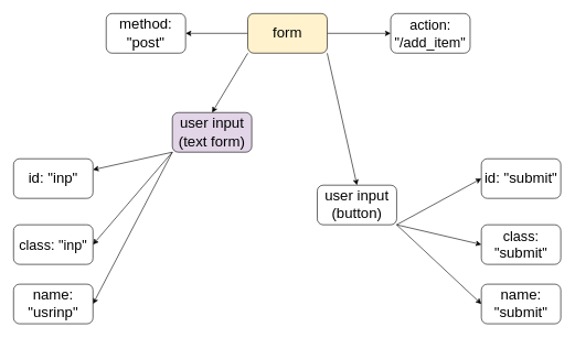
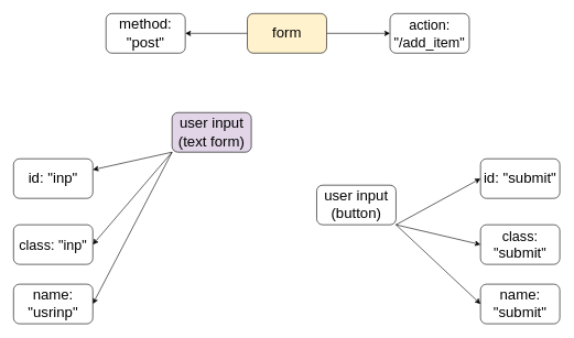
  <mxCell id="0" />
  <mxCell id="1" parent="0" />
  <mxCell id="2" style="edgeStyle=none;html=1;exitX=0;exitY=1;exitDx=0;exitDy=0;fontSize=21;" edge="1" parent="1" source="5" target="6"><mxGeometry relative="1" as="geometry" /></mxCell>
  <mxCell id="3" style="edgeStyle=none;html=1;exitX=0;exitY=1;exitDx=0;exitDy=0;entryX=1;entryY=0.5;entryDx=0;entryDy=0;fontSize=21;" edge="1" parent="1" source="5" target="8"><mxGeometry relative="1" as="geometry" /></mxCell>
  <mxCell id="4" style="edgeStyle=none;html=1;exitX=0;exitY=1;exitDx=0;exitDy=0;entryX=1;entryY=0.5;entryDx=0;entryDy=0;fontSize=21;" edge="1" parent="1" source="5" target="7"><mxGeometry relative="1" as="geometry" /></mxCell>
  <mxCell id="5" value="&lt;font style=&quot;font-size: 22px;&quot;&gt;user input&lt;br&gt;(text form)&lt;br&gt;&lt;/font&gt;" style="rounded=1;whiteSpace=wrap;html=1;fillColor=#e1d5e7;" vertex="1" parent="1"><mxGeometry x="260" y="170" width="120" height="60" as="geometry" /></mxCell>
  <mxCell id="6" value="&lt;font style=&quot;font-size: 22px;&quot;&gt;id: &quot;inp&quot;&lt;/font&gt;" style="whiteSpace=wrap;html=1;rounded=1;" vertex="1" parent="1"><mxGeometry y="240" width="120" height="60" as="geometry" x="20" /></mxCell>
  <mxCell id="7" value="name: &quot;usrinp&quot;" style="whiteSpace=wrap;html=1;rounded=1;fontSize=22;" vertex="1" parent="1"><mxGeometry y="430" width="120" height="60" as="geometry" x="20" /></mxCell>
  <mxCell id="8" value="&lt;font style=&quot;font-size: 21px;&quot;&gt;class: &quot;inp&quot;&lt;/font&gt;" style="whiteSpace=wrap;html=1;rounded=1;" vertex="1" parent="1"><mxGeometry y="340" width="120" height="60" as="geometry" x="20" /></mxCell>
  <mxCell id="9" value="" style="edgeStyle=none;html=1;fontSize=22;" edge="1" parent="1" source="13" target="14"><mxGeometry relative="1" as="geometry" /></mxCell>
  <mxCell id="10" value="" style="edgeStyle=none;html=1;fontSize=22;" edge="1" parent="1" source="13" target="15"><mxGeometry relative="1" as="geometry" /></mxCell>
- <mxCell id="11" style="edgeStyle=none;html=1;exitX=0;exitY=1;exitDx=0;exitDy=0;entryX=0.5;entryY=0;entryDx=0;entryDy=0;fontSize=21;" edge="1" parent="1" source="13" target="5"><mxGeometry relative="1" as="geometry" /></mxCell>
- <mxCell id="12" style="edgeStyle=none;html=1;exitX=1;exitY=1;exitDx=0;exitDy=0;entryX=0.5;entryY=0;entryDx=0;entryDy=0;fontSize=21;" edge="1" parent="1" source="13" target="19"><mxGeometry relative="1" as="geometry" /></mxCell>
  <mxCell id="13" value="&lt;font style=&quot;font-size: 22px;&quot;&gt;form&lt;br&gt;&lt;/font&gt;" style="rounded=1;whiteSpace=wrap;html=1;fillColor=#fff2cc;" vertex="1" parent="1"><mxGeometry x="374" y="20" width="120" height="60" as="geometry" /></mxCell>
  <mxCell id="14" value="&lt;font style=&quot;font-size: 22px;&quot;&gt;method: &quot;post&quot;&lt;/font&gt;" style="whiteSpace=wrap;html=1;rounded=1;" vertex="1" parent="1"><mxGeometry x="160" y="20" width="120" height="60" as="geometry" /></mxCell>
  <mxCell id="15" value="&lt;font style=&quot;font-size: 21px;&quot;&gt;action: &quot;/add_item&quot;&lt;/font&gt;" style="whiteSpace=wrap;html=1;rounded=1;" vertex="1" parent="1"><mxGeometry x="590" y="20" width="120" height="60" as="geometry" /></mxCell>
  <mxCell id="16" style="edgeStyle=none;html=1;exitX=1;exitY=1;exitDx=0;exitDy=0;entryX=0;entryY=0.5;entryDx=0;entryDy=0;fontSize=21;" edge="1" parent="1" source="19" target="20"><mxGeometry relative="1" as="geometry" /></mxCell>
  <mxCell id="17" style="edgeStyle=none;html=1;exitX=1;exitY=1;exitDx=0;exitDy=0;entryX=0;entryY=0.5;entryDx=0;entryDy=0;fontSize=21;" edge="1" parent="1" source="19" target="22"><mxGeometry relative="1" as="geometry" /></mxCell>
  <mxCell id="18" style="edgeStyle=none;html=1;exitX=1;exitY=1;exitDx=0;exitDy=0;entryX=0;entryY=0.5;entryDx=0;entryDy=0;fontSize=21;" edge="1" parent="1" source="19" target="21"><mxGeometry relative="1" as="geometry" /></mxCell>
  <mxCell id="19" value="&lt;font style=&quot;font-size: 22px;&quot;&gt;user input&lt;br&gt;(button)&lt;br&gt;&lt;/font&gt;" style="rounded=1;whiteSpace=wrap;html=1;" vertex="1" parent="1"><mxGeometry x="479" y="280" width="120" height="60" as="geometry" /></mxCell>
  <mxCell id="20" value="&lt;font style=&quot;font-size: 22px;&quot;&gt;id: &quot;submit&quot;&lt;/font&gt;" style="whiteSpace=wrap;html=1;rounded=1;" vertex="1" parent="1"><mxGeometry x="727" y="240" width="120" height="60" as="geometry" /></mxCell>
  <mxCell id="21" value="name: &quot;submit&quot;" style="whiteSpace=wrap;html=1;rounded=1;fontSize=22;" vertex="1" parent="1"><mxGeometry x="727" y="430" width="120" height="60" as="geometry" /></mxCell>
  <mxCell id="22" value="&lt;font style=&quot;font-size: 21px;&quot;&gt;class: &quot;&lt;span style=&quot;font-size: 22px;&quot;&gt;submit&lt;/span&gt;&quot;&lt;/font&gt;" style="whiteSpace=wrap;html=1;rounded=1;" vertex="1" parent="1"><mxGeometry x="727" y="340" width="120" height="60" as="geometry" /></mxCell>
